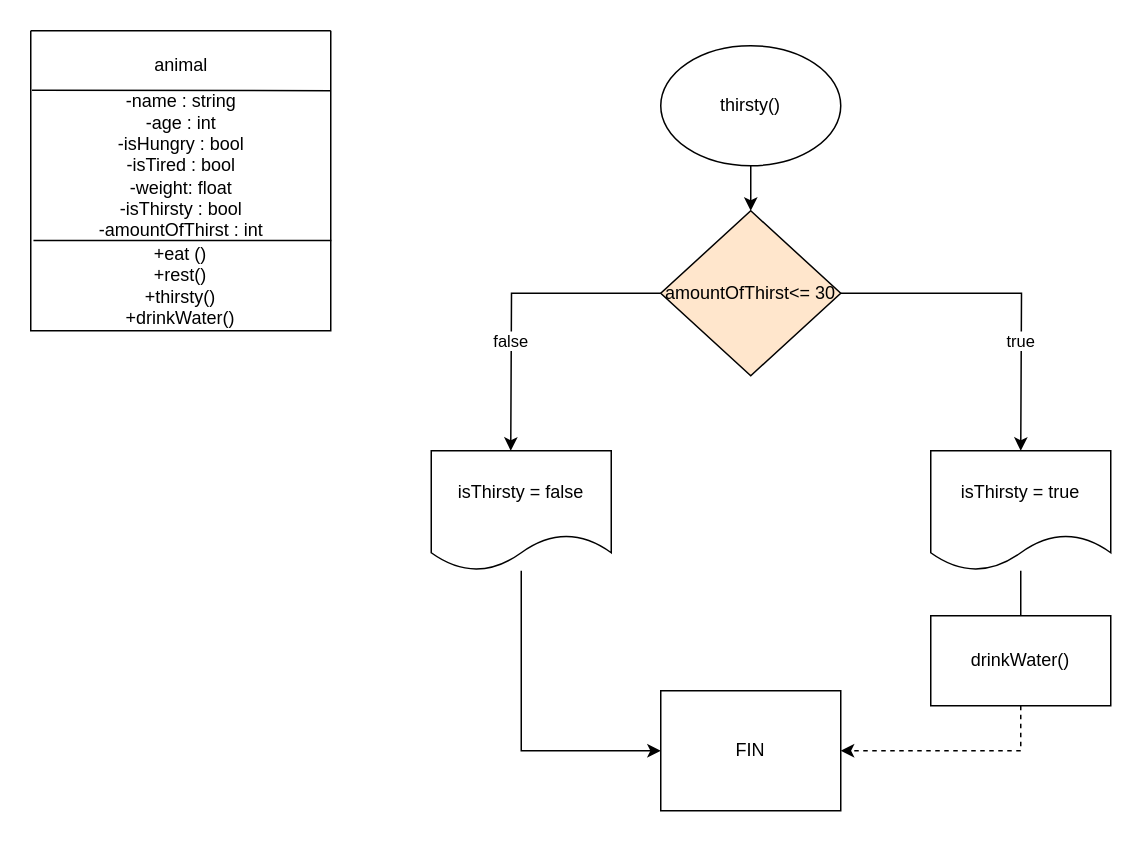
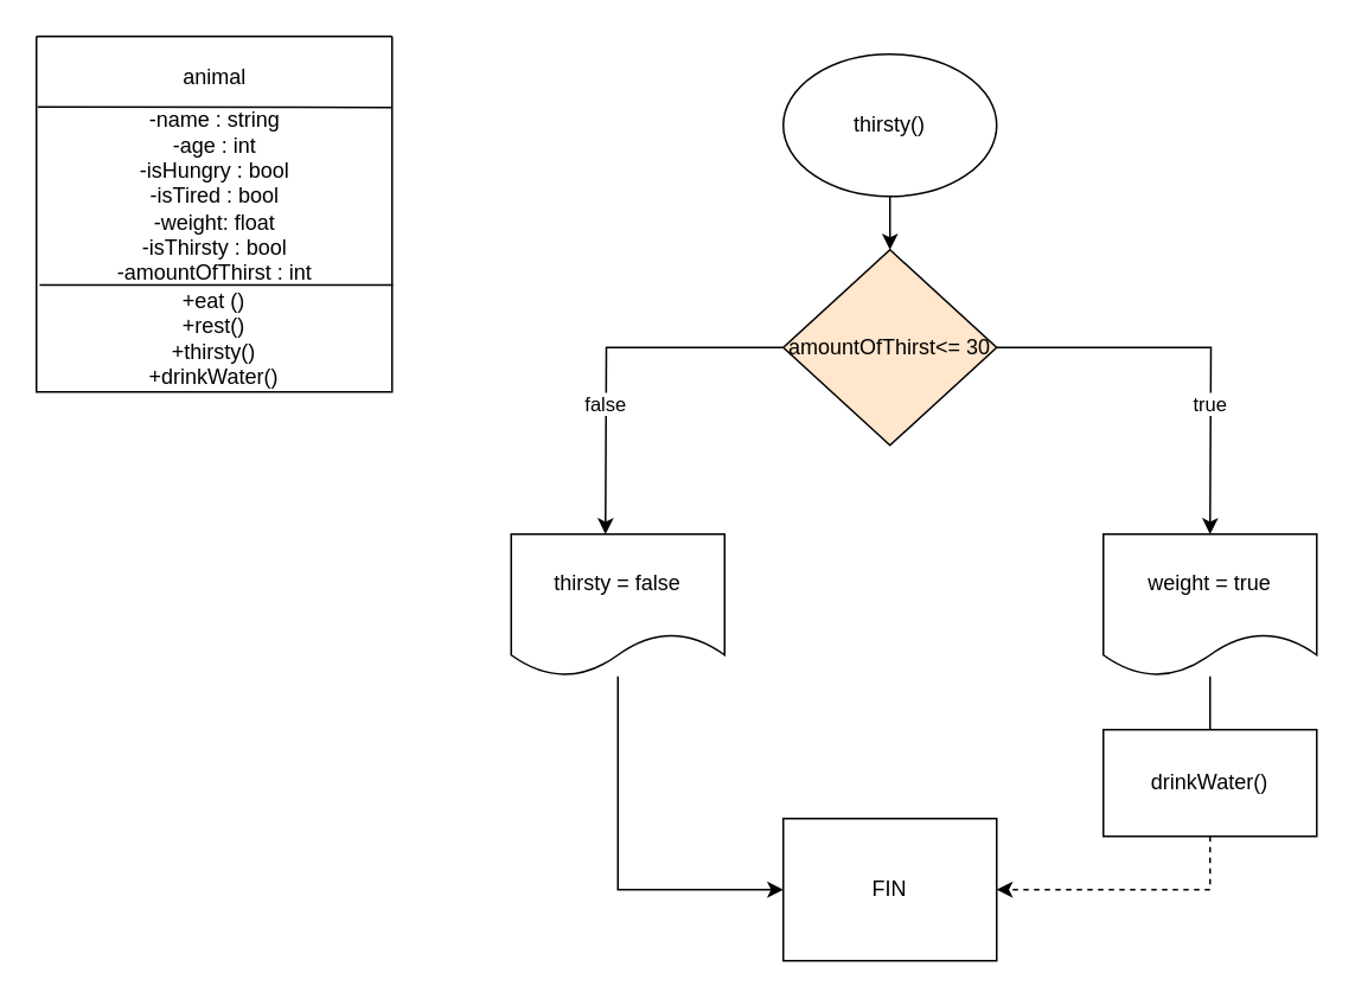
  <mxCell id="0" />
  <mxCell id="1" parent="0" />
  <mxCell id="2" value="" style="swimlane;startSize=0;" vertex="1" parent="1"><mxGeometry x="20" y="20" width="200" height="200" as="geometry" /></mxCell>
  <mxCell id="3" value="animal" style="text;html=1;align=center;verticalAlign=middle;resizable=0;points=[];autosize=1;strokeColor=none;fillColor=none;" vertex="1" parent="2"><mxGeometry x="70" y="8" width="60" height="30" as="geometry" /></mxCell>
  <mxCell id="4" value="-name : string&lt;div&gt;-age : int&lt;br&gt;&lt;div&gt;-isHungry : bool&lt;/div&gt;&lt;div&gt;-isTired : bool&lt;br&gt;-weight: float&lt;/div&gt;&lt;/div&gt;&lt;div&gt;-isThirsty : bool&lt;/div&gt;&lt;div&gt;-amountOfThirst : int&lt;/div&gt;" style="text;html=1;align=center;verticalAlign=middle;resizable=0;points=[];autosize=1;strokeColor=none;fillColor=none;" vertex="1" parent="2"><mxGeometry x="35" y="35" width="130" height="110" as="geometry" /></mxCell>
  <mxCell id="5" value="+eat ()&lt;div&gt;+rest()&lt;/div&gt;&lt;div&gt;+thirsty()&lt;/div&gt;&lt;div&gt;+drinkWater()&lt;/div&gt;" style="text;html=1;align=center;verticalAlign=middle;whiteSpace=wrap;rounded=0;" vertex="1" parent="2"><mxGeometry y="140" width="200" height="60" as="geometry" /></mxCell>
  <mxCell id="6" value="" style="endArrow=none;html=1;rounded=0;exitX=0.004;exitY=0.198;exitDx=0;exitDy=0;exitPerimeter=0;entryX=1;entryY=0.2;entryDx=0;entryDy=0;entryPerimeter=0;" edge="1" parent="1" source="2" target="2"><mxGeometry width="50" height="50" relative="1" as="geometry"><mxPoint x="100" y="100" as="sourcePoint" /><mxPoint x="150" y="50" as="targetPoint" /></mxGeometry></mxCell>
  <mxCell id="7" value="" style="endArrow=none;html=1;rounded=0;exitX=0.009;exitY=0.699;exitDx=0;exitDy=0;exitPerimeter=0;entryX=1.002;entryY=0.699;entryDx=0;entryDy=0;entryPerimeter=0;" edge="1" parent="1" source="2" target="2"><mxGeometry width="50" height="50" relative="1" as="geometry"><mxPoint x="40" y="180" as="sourcePoint" /><mxPoint x="90" y="130" as="targetPoint" /></mxGeometry></mxCell>
  <mxCell id="8" style="edgeStyle=orthogonalEdgeStyle;rounded=0;orthogonalLoop=1;jettySize=auto;html=1;" edge="1" parent="1" source="9"><mxGeometry relative="1" as="geometry"><mxPoint x="500" y="140" as="targetPoint" /></mxGeometry></mxCell>
  <mxCell id="9" value="thirsty()" style="ellipse;whiteSpace=wrap;html=1;" vertex="1" parent="1"><mxGeometry x="440" y="30" width="120" height="80" as="geometry" /></mxCell>
  <mxCell id="10" style="edgeStyle=orthogonalEdgeStyle;rounded=0;orthogonalLoop=1;jettySize=auto;html=1;" edge="1" parent="1" source="14"><mxGeometry relative="1" as="geometry"><mxPoint x="340" y="300" as="targetPoint" /></mxGeometry></mxCell>
  <mxCell id="11" value="false" style="edgeLabel;html=1;align=center;verticalAlign=middle;resizable=0;points=[];" vertex="1" connectable="0" parent="10"><mxGeometry x="0.283" y="-1" relative="1" as="geometry"><mxPoint as="offset" /></mxGeometry></mxCell>
  <mxCell id="12" style="edgeStyle=orthogonalEdgeStyle;rounded=0;orthogonalLoop=1;jettySize=auto;html=1;" edge="1" parent="1" source="14"><mxGeometry relative="1" as="geometry"><mxPoint x="680" y="300" as="targetPoint" /></mxGeometry></mxCell>
  <mxCell id="13" value="true" style="edgeLabel;html=1;align=center;verticalAlign=middle;resizable=0;points=[];" vertex="1" connectable="0" parent="12"><mxGeometry x="0.351" y="-1" relative="1" as="geometry"><mxPoint as="offset" /></mxGeometry></mxCell>
  <mxCell id="14" value="amountOfThirst&amp;lt;= 30" style="rhombus;whiteSpace=wrap;html=1;fillColor=#ffe6cc;" vertex="1" parent="1"><mxGeometry x="440" y="140" width="120" height="110" as="geometry" /></mxCell>
  <mxCell id="15" style="edgeStyle=orthogonalEdgeStyle;rounded=0;orthogonalLoop=1;jettySize=auto;html=1;" edge="1" parent="1" source="16"><mxGeometry relative="1" as="geometry"><mxPoint x="680" y="430" as="targetPoint" /></mxGeometry></mxCell>
- <mxCell id="16" value="isThirsty = true" style="shape=document;whiteSpace=wrap;html=1;boundedLbl=1;" vertex="1" parent="1"><mxGeometry x="620" y="300" width="120" height="80" as="geometry" /></mxCell>
+ <mxCell id="16" value="weight = true" style="shape=document;whiteSpace=wrap;html=1;boundedLbl=1;" vertex="1" parent="1"><mxGeometry x="620" y="300" width="120" height="80" as="geometry" /></mxCell>
  <mxCell id="17" style="edgeStyle=orthogonalEdgeStyle;rounded=0;orthogonalLoop=1;jettySize=auto;html=1;" edge="1" parent="1" source="18" target="19"><mxGeometry relative="1" as="geometry"><mxPoint x="450" y="500" as="targetPoint" /><Array as="points"><mxPoint x="347" y="500" /><mxPoint x="430" y="500" /></Array></mxGeometry></mxCell>
- <mxCell id="18" value="isThirsty = false" style="shape=document;whiteSpace=wrap;html=1;boundedLbl=1;" vertex="1" parent="1"><mxGeometry x="287" y="300" width="120" height="80" as="geometry" /></mxCell>
+ <mxCell id="18" value="thirsty = false" style="shape=document;whiteSpace=wrap;html=1;boundedLbl=1;" vertex="1" parent="1"><mxGeometry x="287" y="300" width="120" height="80" as="geometry" /></mxCell>
  <mxCell id="19" value="FIN" style="whiteSpace=wrap;html=1;rounded=0;" vertex="1" parent="1"><mxGeometry x="440" y="460" width="120" height="80" as="geometry" /></mxCell>
  <mxCell id="20" style="edgeStyle=orthogonalEdgeStyle;rounded=0;orthogonalLoop=1;jettySize=auto;html=1;entryX=1;entryY=0.5;entryDx=0;entryDy=0;dashed=1;" edge="1" parent="1" source="21" target="19"><mxGeometry relative="1" as="geometry"><mxPoint x="620" y="520" as="targetPoint" /><Array as="points"><mxPoint x="680" y="500" /></Array></mxGeometry></mxCell>
  <mxCell id="21" value="drinkWater()" style="rounded=0;whiteSpace=wrap;html=1;" vertex="1" parent="1"><mxGeometry x="620" y="410" width="120" height="60" as="geometry" /></mxCell>
